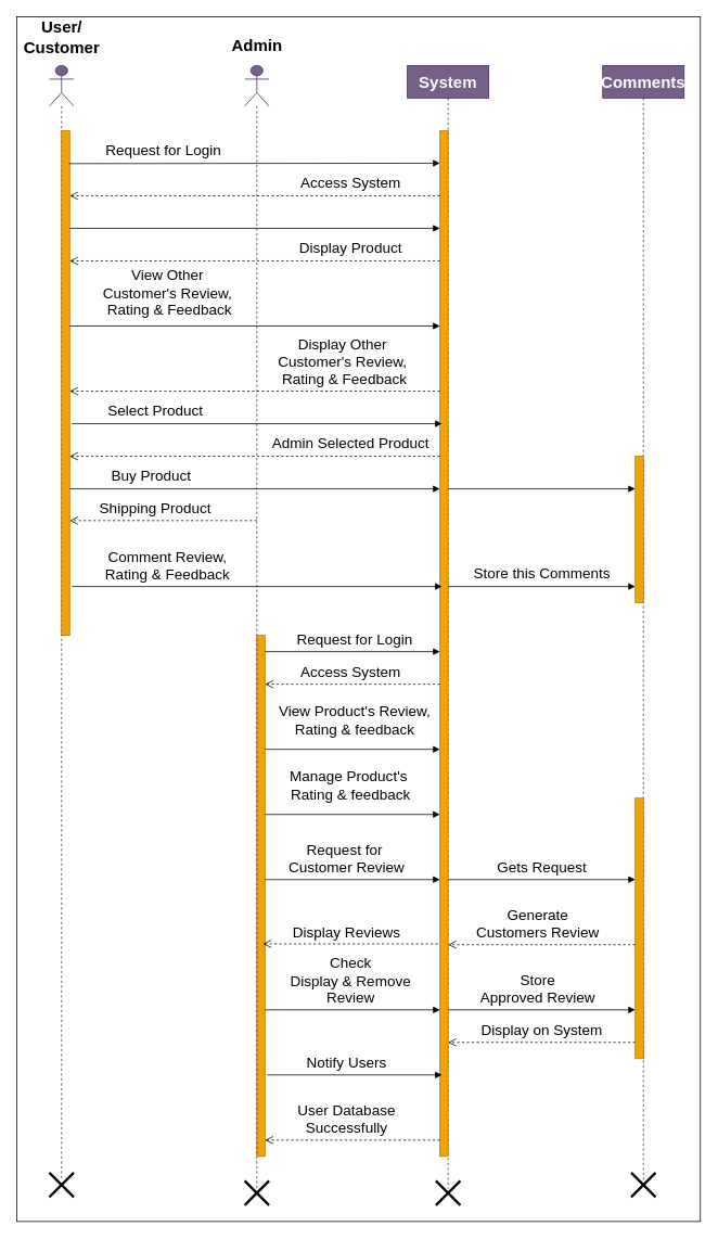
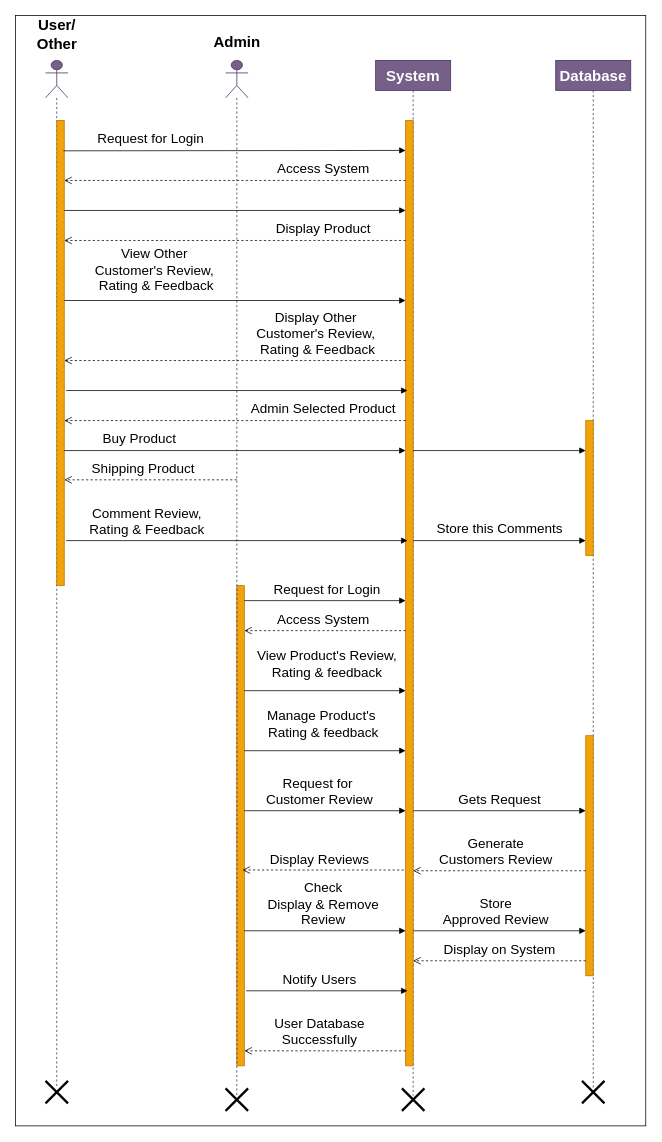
  <mxCell id="0" />
  <mxCell id="1" parent="0" />
  <mxCell id="2" value="" style="rounded=0;whiteSpace=wrap;html=1;" vertex="1" parent="1"><mxGeometry y="20" width="840" height="1480" as="geometry" x="20" /></mxCell>
  <mxCell id="3" value="" style="shape=umlLifeline;participant=umlActor;perimeter=lifelinePerimeter;whiteSpace=wrap;html=1;container=1;collapsible=0;recursiveResize=0;verticalAlign=top;spacingTop=36;outlineConnect=0;fontSize=15;size=50;fillColor=#76608a;fontColor=#ffffff;strokeColor=#432D57;" parent="1" vertex="1"><mxGeometry x="60" y="80" width="30" height="1370" as="geometry" /></mxCell>
  <mxCell id="4" value="" style="html=1;points=[];perimeter=orthogonalPerimeter;fillColor=#f0a30a;fontColor=#000000;strokeColor=#BD7000;" parent="1" vertex="1"><mxGeometry x="75" y="160" width="10" height="620" as="geometry" /></mxCell>
  <mxCell id="5" value="&lt;font size=&quot;1&quot;&gt;&lt;b style=&quot;font-size: 20px&quot;&gt;System&lt;/b&gt;&lt;/font&gt;" style="shape=umlLifeline;perimeter=lifelinePerimeter;whiteSpace=wrap;html=1;container=1;collapsible=0;recursiveResize=0;outlineConnect=0;fillColor=#76608a;fontColor=#ffffff;strokeColor=#432D57;" parent="1" vertex="1"><mxGeometry x="500" y="80" width="100" height="1380" as="geometry" /></mxCell>
- <mxCell id="6" value="&lt;font style=&quot;font-size: 20px&quot;&gt;&lt;b&gt;Comments&lt;/b&gt;&lt;/font&gt;" style="shape=umlLifeline;perimeter=lifelinePerimeter;whiteSpace=wrap;html=1;container=1;collapsible=0;recursiveResize=0;outlineConnect=0;fillColor=#76608a;fontColor=#ffffff;strokeColor=#432D57;" parent="1" vertex="1"><mxGeometry x="740" y="80" width="100" height="1370" as="geometry" /></mxCell>
+ <mxCell id="6" value="&lt;font style=&quot;font-size: 20px&quot;&gt;&lt;b&gt;Database&lt;/b&gt;&lt;/font&gt;" style="shape=umlLifeline;perimeter=lifelinePerimeter;whiteSpace=wrap;html=1;container=1;collapsible=0;recursiveResize=0;outlineConnect=0;fillColor=#76608a;fontColor=#ffffff;strokeColor=#432D57;" parent="1" vertex="1"><mxGeometry x="740" y="80" width="100" height="1370" as="geometry" /></mxCell>
  <mxCell id="7" value="" style="html=1;points=[];perimeter=orthogonalPerimeter;fontSize=18;fontColor=#000000;fillColor=#f0a30a;strokeColor=#BD7000;" parent="6" vertex="1"><mxGeometry x="40" y="900" width="10" height="320" as="geometry" /></mxCell>
- <mxCell id="8" value="&lt;b style=&quot;font-size: 20px&quot;&gt;User/&lt;br&gt;Customer&lt;/b&gt;" style="text;html=1;align=center;verticalAlign=middle;resizable=0;points=[];autosize=1;fontSize=18;" parent="1" vertex="1"><mxGeometry y="20" width="110" height="50" as="geometry" x="20" /></mxCell>
+ <mxCell id="8" value="&lt;b style=&quot;font-size: 20px&quot;&gt;User/&lt;br&gt;Other&lt;/b&gt;" style="text;html=1;align=center;verticalAlign=middle;resizable=0;points=[];autosize=1;fontSize=18;" parent="1" vertex="1"><mxGeometry y="20" width="110" height="50" as="geometry" x="20" /></mxCell>
  <mxCell id="9" value="&lt;b&gt;&lt;font style=&quot;font-size: 20px&quot;&gt;Admin&lt;/font&gt;&lt;/b&gt;" style="text;html=1;align=center;verticalAlign=middle;resizable=0;points=[];autosize=1;fontSize=18;" parent="1" vertex="1"><mxGeometry x="275" y="40" width="80" height="30" as="geometry" /></mxCell>
  <mxCell id="10" value="" style="html=1;points=[];perimeter=orthogonalPerimeter;fillColor=#f0a30a;fontColor=#000000;strokeColor=#BD7000;" parent="1" vertex="1"><mxGeometry x="540" y="160" width="10" height="1260" as="geometry" /></mxCell>
  <mxCell id="11" value="return" style="verticalAlign=bottom;endArrow=open;dashed=1;endSize=8;labelBackgroundColor=none;fontSize=18;noLabel=1;fontColor=none;" parent="1" edge="1"><mxGeometry relative="1" as="geometry"><mxPoint x="540" y="240" as="sourcePoint" /><mxPoint x="85" y="240" as="targetPoint" /></mxGeometry></mxCell>
  <mxCell id="12" value="&lt;font style=&quot;font-size: 18px&quot;&gt;Request for Login&lt;/font&gt;" style="text;html=1;align=center;verticalAlign=middle;resizable=0;points=[];autosize=1;fontSize=18;fontColor=none;" parent="1" vertex="1"><mxGeometry x="120" y="170" width="160" height="30" as="geometry" /></mxCell>
  <mxCell id="13" value="&lt;font style=&quot;font-size: 18px&quot;&gt;Access System&lt;/font&gt;" style="text;html=1;align=center;verticalAlign=middle;resizable=0;points=[];autosize=1;fontSize=18;fontColor=none;" parent="1" vertex="1"><mxGeometry x="360" y="210" width="140" height="30" as="geometry" /></mxCell>
  <mxCell id="14" value="dispatch" style="verticalAlign=top;endArrow=block;fontSize=18;textDirection=rtl;horizontal=1;labelPosition=right;verticalLabelPosition=bottom;align=left;noLabel=1;fontColor=none;labelBackgroundColor=none;" parent="1" edge="1"><mxGeometry width="80" relative="1" as="geometry"><mxPoint x="84" y="200.5" as="sourcePoint" /><mxPoint x="540" y="200" as="targetPoint" /></mxGeometry></mxCell>
  <mxCell id="15" value="&lt;font style=&quot;font-size: 18px&quot;&gt;Display Product&lt;/font&gt;" style="text;html=1;align=center;verticalAlign=middle;resizable=0;points=[];autosize=1;fontSize=18;fontColor=none;" parent="1" vertex="1"><mxGeometry x="360" y="290" width="140" height="30" as="geometry" /></mxCell>
  <mxCell id="16" value="&lt;font style=&quot;font-size: 18px&quot;&gt;View Other &lt;br&gt;Customer's&amp;nbsp;Review,&lt;br&gt;&amp;nbsp;Rating &amp;amp; Feedback&lt;br&gt;&lt;/font&gt;" style="text;html=1;align=center;verticalAlign=middle;resizable=0;points=[];autosize=1;fontSize=18;fontColor=none;" parent="1" vertex="1"><mxGeometry x="120" y="325" width="170" height="70" as="geometry" /></mxCell>
  <mxCell id="17" value="dispatch" style="verticalAlign=top;endArrow=block;fontSize=18;textDirection=rtl;horizontal=1;labelPosition=right;verticalLabelPosition=bottom;align=left;noLabel=1;fontColor=none;labelBackgroundColor=none;" parent="1" edge="1"><mxGeometry width="80" relative="1" as="geometry"><mxPoint x="87.5" y="520" as="sourcePoint" /><mxPoint x="542.5" y="520" as="targetPoint" /></mxGeometry></mxCell>
- <mxCell id="18" value="&lt;font style=&quot;font-size: 18px&quot;&gt;Select Product&lt;/font&gt;" style="text;html=1;align=center;verticalAlign=middle;resizable=0;points=[];autosize=1;fontSize=18;fontColor=none;" parent="1" vertex="1"><mxGeometry x="125" y="490" width="130" height="30" as="geometry" /></mxCell>
  <mxCell id="19" value="return" style="verticalAlign=bottom;endArrow=open;dashed=1;endSize=8;labelBackgroundColor=none;fontSize=18;noLabel=1;fontColor=none;" parent="1" edge="1"><mxGeometry relative="1" as="geometry"><mxPoint x="540" y="560" as="sourcePoint" /><mxPoint x="85" y="560" as="targetPoint" /></mxGeometry></mxCell>
  <mxCell id="20" value="&lt;font style=&quot;font-size: 18px&quot;&gt;Admin Selected Product&lt;/font&gt;" style="text;html=1;align=center;verticalAlign=middle;resizable=0;points=[];autosize=1;fontSize=18;fontColor=none;" parent="1" vertex="1"><mxGeometry x="320" y="530" width="220" height="30" as="geometry" /></mxCell>
  <mxCell id="21" value="dispatch" style="verticalAlign=top;endArrow=block;fontSize=18;textDirection=rtl;horizontal=1;labelPosition=right;verticalLabelPosition=bottom;align=left;noLabel=1;fontColor=none;labelBackgroundColor=none;" parent="1" edge="1"><mxGeometry width="80" relative="1" as="geometry"><mxPoint x="85" y="600" as="sourcePoint" /><mxPoint x="540" y="600" as="targetPoint" /></mxGeometry></mxCell>
  <mxCell id="22" value="&lt;font style=&quot;font-size: 18px&quot;&gt;Buy Product&lt;/font&gt;" style="text;html=1;align=center;verticalAlign=middle;resizable=0;points=[];autosize=1;fontSize=18;fontColor=none;" parent="1" vertex="1"><mxGeometry x="130" y="570" width="110" height="30" as="geometry" /></mxCell>
  <mxCell id="23" value="" style="html=1;points=[];perimeter=orthogonalPerimeter;fontSize=18;fontColor=#000000;fillColor=#f0a30a;strokeColor=#BD7000;" parent="1" vertex="1"><mxGeometry x="780" y="560" width="10" height="180" as="geometry" /></mxCell>
  <mxCell id="24" value="dispatch" style="verticalAlign=top;endArrow=block;fontSize=18;textDirection=rtl;horizontal=1;labelPosition=right;verticalLabelPosition=bottom;align=left;noLabel=1;fontColor=none;labelBackgroundColor=none;" parent="1" edge="1"><mxGeometry width="80" relative="1" as="geometry"><mxPoint x="550" y="600" as="sourcePoint" /><mxPoint x="780" y="600" as="targetPoint" /></mxGeometry></mxCell>
- <mxCell id="25" value="&lt;font style=&quot;font-size: 18px&quot;&gt;Comment Review,&lt;br&gt;Rating &amp;amp; Feedback&lt;br&gt;&lt;/font&gt;" style="text;html=1;align=center;verticalAlign=middle;resizable=0;points=[];autosize=1;fontSize=18;fontColor=none;" parent="1" vertex="1"><mxGeometry x="120" y="670" width="170" height="50" as="geometry" /></mxCell>
+ <mxCell id="25" value="&lt;font style=&quot;font-size: 18px&quot;&gt;Comment Review,&lt;br&gt;Rating &amp;amp; Feedback&lt;br&gt;&lt;/font&gt;" style="text;html=1;align=center;verticalAlign=middle;resizable=0;points=[];autosize=1;fontSize=18;fontColor=none;" parent="1" vertex="1"><mxGeometry x="110" y="670" width="170" height="50" as="geometry" /></mxCell>
  <mxCell id="26" value="dispatch" style="verticalAlign=top;endArrow=block;fontSize=18;textDirection=rtl;horizontal=1;labelPosition=right;verticalLabelPosition=bottom;align=left;noLabel=1;fontColor=none;labelBackgroundColor=none;" parent="1" edge="1"><mxGeometry width="80" relative="1" as="geometry"><mxPoint x="550" y="720" as="sourcePoint" /><mxPoint x="780" y="720" as="targetPoint" /></mxGeometry></mxCell>
  <mxCell id="27" value="&lt;font style=&quot;font-size: 18px&quot;&gt;Store this Comments&lt;/font&gt;" style="text;html=1;align=center;verticalAlign=middle;resizable=0;points=[];autosize=1;fontSize=18;fontColor=none;" parent="1" vertex="1"><mxGeometry x="575" y="690" width="180" height="30" as="geometry" /></mxCell>
  <mxCell id="28" value="" style="html=1;points=[];perimeter=orthogonalPerimeter;fillColor=#f0a30a;fontColor=#000000;strokeColor=#BD7000;" parent="1" vertex="1"><mxGeometry x="315" y="780" width="10" height="640" as="geometry" /></mxCell>
  <mxCell id="29" value="" style="shape=umlLifeline;participant=umlActor;perimeter=lifelinePerimeter;whiteSpace=wrap;html=1;container=1;collapsible=0;recursiveResize=0;verticalAlign=top;spacingTop=36;outlineConnect=0;fontSize=15;size=50;fillColor=#76608a;fontColor=#ffffff;strokeColor=#432D57;" parent="1" vertex="1"><mxGeometry x="300" y="80" width="30" height="1380" as="geometry" /></mxCell>
  <mxCell id="30" value="dispatch" style="verticalAlign=top;endArrow=block;fontSize=18;textDirection=rtl;horizontal=1;labelPosition=right;verticalLabelPosition=bottom;align=left;noLabel=1;fontColor=none;labelBackgroundColor=none;" parent="1" edge="1"><mxGeometry width="80" relative="1" as="geometry"><mxPoint x="325" y="800" as="sourcePoint" /><mxPoint x="540" y="800" as="targetPoint" /></mxGeometry></mxCell>
  <mxCell id="31" value="&lt;font style=&quot;font-size: 18px&quot;&gt;Request for Login&lt;/font&gt;" style="text;html=1;align=center;verticalAlign=middle;resizable=0;points=[];autosize=1;fontSize=18;fontColor=none;" parent="1" vertex="1"><mxGeometry x="355" y="770" width="160" height="30" as="geometry" /></mxCell>
  <mxCell id="32" value="return" style="verticalAlign=bottom;endArrow=open;dashed=1;endSize=8;labelBackgroundColor=none;fontSize=18;noLabel=1;fontColor=none;" parent="1" edge="1"><mxGeometry relative="1" as="geometry"><mxPoint x="540" y="840" as="sourcePoint" /><mxPoint x="325" y="840" as="targetPoint" /></mxGeometry></mxCell>
  <mxCell id="33" value="&lt;font style=&quot;font-size: 18px&quot;&gt;Access System&lt;/font&gt;" style="text;html=1;align=center;verticalAlign=middle;resizable=0;points=[];autosize=1;fontSize=18;fontColor=none;" parent="1" vertex="1"><mxGeometry x="360" y="810" width="140" height="30" as="geometry" /></mxCell>
  <mxCell id="34" value="dispatch" style="verticalAlign=top;endArrow=block;fontSize=18;textDirection=rtl;horizontal=1;labelPosition=right;verticalLabelPosition=bottom;align=left;noLabel=1;fontColor=none;labelBackgroundColor=none;" parent="1" edge="1"><mxGeometry width="80" relative="1" as="geometry"><mxPoint x="325" y="920" as="sourcePoint" /><mxPoint x="540" y="920" as="targetPoint" /></mxGeometry></mxCell>
  <mxCell id="35" value="&lt;font style=&quot;font-size: 18px&quot;&gt;View Product's Review,&lt;br&gt;Rating &amp;amp; feedback&lt;br&gt;&lt;/font&gt;" style="text;html=1;align=center;verticalAlign=middle;resizable=0;points=[];autosize=1;fontSize=18;fontColor=none;" parent="1" vertex="1"><mxGeometry x="335" y="860" width="200" height="50" as="geometry" /></mxCell>
  <mxCell id="36" value="dispatch" style="verticalAlign=top;endArrow=block;fontSize=18;textDirection=rtl;horizontal=1;labelPosition=right;verticalLabelPosition=bottom;align=left;noLabel=1;fontColor=none;labelBackgroundColor=none;" parent="1" edge="1"><mxGeometry width="80" relative="1" as="geometry"><mxPoint x="325" y="1000" as="sourcePoint" /><mxPoint x="540" y="1000" as="targetPoint" /></mxGeometry></mxCell>
  <mxCell id="37" value="&lt;font style=&quot;font-size: 18px&quot;&gt;Manage Product's&amp;nbsp;&lt;br&gt;Rating &amp;amp; feedback&lt;br&gt;&lt;/font&gt;" style="text;html=1;align=center;verticalAlign=middle;resizable=0;points=[];autosize=1;fontSize=18;fontColor=none;" parent="1" vertex="1"><mxGeometry x="345" y="940" width="170" height="50" as="geometry" /></mxCell>
  <mxCell id="38" value="dispatch" style="verticalAlign=top;endArrow=block;fontSize=18;textDirection=rtl;horizontal=1;labelPosition=right;verticalLabelPosition=bottom;align=left;noLabel=1;fontColor=none;labelBackgroundColor=none;" parent="1" edge="1"><mxGeometry width="80" relative="1" as="geometry"><mxPoint x="325" y="1080" as="sourcePoint" /><mxPoint x="540" y="1080" as="targetPoint" /></mxGeometry></mxCell>
  <mxCell id="39" value="&lt;font style=&quot;font-size: 18px&quot;&gt;Request for&amp;nbsp;&lt;br&gt;Customer Review&lt;br&gt;&lt;/font&gt;" style="text;html=1;align=center;verticalAlign=middle;resizable=0;points=[];autosize=1;fontSize=18;fontColor=none;" parent="1" vertex="1"><mxGeometry x="345" y="1030" width="160" height="50" as="geometry" /></mxCell>
  <mxCell id="40" value="&lt;font&gt;&lt;font style=&quot;font-size: 18px&quot;&gt;Gets Request&lt;/font&gt;&lt;br&gt;&lt;/font&gt;" style="text;html=1;align=center;verticalAlign=middle;resizable=0;points=[];autosize=1;fontSize=18;fontColor=none;" parent="1" vertex="1"><mxGeometry x="600" y="1050" width="130" height="30" as="geometry" /></mxCell>
  <mxCell id="41" value="return" style="verticalAlign=bottom;endArrow=open;dashed=1;endSize=8;labelBackgroundColor=none;fontSize=18;noLabel=1;fontColor=none;" parent="1" edge="1"><mxGeometry relative="1" as="geometry"><mxPoint x="780" y="1160" as="sourcePoint" /><mxPoint x="550" y="1160" as="targetPoint" /></mxGeometry></mxCell>
  <mxCell id="42" value="&lt;font style=&quot;font-size: 18px&quot;&gt;Generate &lt;br&gt;Customers Review&lt;br&gt;&lt;/font&gt;" style="text;html=1;align=center;verticalAlign=middle;resizable=0;points=[];autosize=1;fontSize=18;fontColor=none;" parent="1" vertex="1"><mxGeometry x="575" y="1110" width="170" height="50" as="geometry" /></mxCell>
  <mxCell id="43" value="return" style="verticalAlign=bottom;endArrow=open;dashed=1;endSize=8;labelBackgroundColor=none;fontSize=18;noLabel=1;fontColor=none;" parent="1" edge="1"><mxGeometry relative="1" as="geometry"><mxPoint x="537.5" y="1159" as="sourcePoint" /><mxPoint x="322.5" y="1159" as="targetPoint" /></mxGeometry></mxCell>
  <mxCell id="44" value="&lt;font&gt;&lt;font style=&quot;font-size: 18px&quot;&gt;Display Reviews&lt;/font&gt;&lt;br&gt;&lt;/font&gt;" style="text;html=1;align=center;verticalAlign=middle;resizable=0;points=[];autosize=1;fontSize=18;fontColor=none;" parent="1" vertex="1"><mxGeometry x="350" y="1130" width="150" height="30" as="geometry" /></mxCell>
  <mxCell id="45" value="dispatch" style="verticalAlign=top;endArrow=block;fontSize=18;textDirection=rtl;horizontal=1;labelPosition=right;verticalLabelPosition=bottom;align=left;noLabel=1;fontColor=none;labelBackgroundColor=none;" parent="1" edge="1"><mxGeometry width="80" relative="1" as="geometry"><mxPoint x="325" y="1240" as="sourcePoint" /><mxPoint x="540" y="1240" as="targetPoint" /></mxGeometry></mxCell>
  <mxCell id="46" value="&lt;font style=&quot;font-size: 18px&quot;&gt;Check&lt;br&gt;Display &amp;amp; Remove&lt;br&gt;Review&lt;br&gt;&lt;/font&gt;" style="text;html=1;align=center;verticalAlign=middle;resizable=0;points=[];autosize=1;fontSize=18;fontColor=none;" parent="1" vertex="1"><mxGeometry x="345" y="1170" width="170" height="70" as="geometry" /></mxCell>
  <mxCell id="47" value="dispatch" style="verticalAlign=top;endArrow=block;fontSize=18;textDirection=rtl;horizontal=1;labelPosition=right;verticalLabelPosition=bottom;align=left;noLabel=1;fontColor=none;labelBackgroundColor=none;" parent="1" edge="1"><mxGeometry width="80" relative="1" as="geometry"><mxPoint x="550" y="1080" as="sourcePoint" /><mxPoint x="780" y="1080" as="targetPoint" /></mxGeometry></mxCell>
  <mxCell id="48" value="&lt;font style=&quot;font-size: 18px&quot;&gt;Store&lt;br&gt;Approved Review&lt;br&gt;&lt;/font&gt;" style="text;html=1;align=center;verticalAlign=middle;resizable=0;points=[];autosize=1;fontSize=18;fontColor=none;" parent="1" vertex="1"><mxGeometry x="580" y="1190" width="160" height="50" as="geometry" /></mxCell>
  <mxCell id="49" value="&lt;font&gt;&lt;font style=&quot;font-size: 18px&quot;&gt;Display on System&lt;/font&gt;&lt;br&gt;&lt;/font&gt;" style="text;html=1;align=center;verticalAlign=middle;resizable=0;points=[];autosize=1;fontSize=18;fontColor=none;" parent="1" vertex="1"><mxGeometry x="585" y="1250" width="160" height="30" as="geometry" /></mxCell>
  <mxCell id="50" value="" style="shape=umlDestroy;whiteSpace=wrap;html=1;strokeWidth=3;fontSize=18;fontColor=none;" parent="1" vertex="1"><mxGeometry x="300" y="1450" width="30" height="30" as="geometry" /></mxCell>
  <mxCell id="51" value="" style="shape=umlDestroy;whiteSpace=wrap;html=1;strokeWidth=3;fontSize=18;fontColor=none;" parent="1" vertex="1"><mxGeometry x="535" y="1450" width="30" height="30" as="geometry" /></mxCell>
  <mxCell id="52" value="" style="shape=umlDestroy;whiteSpace=wrap;html=1;strokeWidth=3;fontSize=18;fontColor=none;" parent="1" vertex="1"><mxGeometry x="775" y="1440" width="30" height="30" as="geometry" /></mxCell>
  <mxCell id="53" value="" style="shape=umlDestroy;whiteSpace=wrap;html=1;strokeWidth=3;fontSize=18;fontColor=none;" parent="1" vertex="1"><mxGeometry x="60" y="1440" width="30" height="30" as="geometry" /></mxCell>
  <mxCell id="54" value="dispatch" style="verticalAlign=top;endArrow=block;fontSize=18;textDirection=rtl;horizontal=1;labelPosition=right;verticalLabelPosition=bottom;align=left;noLabel=1;fontColor=none;labelBackgroundColor=none;" parent="1" edge="1"><mxGeometry width="80" relative="1" as="geometry"><mxPoint x="327.5" y="1320" as="sourcePoint" /><mxPoint x="542.5" y="1320" as="targetPoint" /></mxGeometry></mxCell>
  <mxCell id="55" value="&lt;font&gt;&lt;font style=&quot;font-size: 18px&quot;&gt;Notify Users&lt;/font&gt;&lt;br&gt;&lt;/font&gt;" style="text;html=1;align=center;verticalAlign=middle;resizable=0;points=[];autosize=1;fontSize=18;fontColor=none;" parent="1" vertex="1"><mxGeometry x="370" y="1290" width="110" height="30" as="geometry" /></mxCell>
  <mxCell id="56" value="return" style="verticalAlign=bottom;endArrow=open;dashed=1;endSize=8;labelBackgroundColor=none;fontSize=18;noLabel=1;fontColor=none;" parent="1" edge="1"><mxGeometry relative="1" as="geometry"><mxPoint x="540" y="1400" as="sourcePoint" /><mxPoint x="325" y="1400" as="targetPoint" /></mxGeometry></mxCell>
  <mxCell id="57" value="&lt;font&gt;&lt;font style=&quot;font-size: 18px&quot;&gt;User Database &lt;br&gt;Successfully&lt;/font&gt;&lt;br&gt;&lt;/font&gt;" style="text;html=1;align=center;verticalAlign=middle;resizable=0;points=[];autosize=1;fontSize=18;fontColor=none;" parent="1" vertex="1"><mxGeometry x="365" y="1350" width="120" height="50" as="geometry" /></mxCell>
  <mxCell id="58" value="return" style="verticalAlign=bottom;endArrow=open;dashed=1;endSize=8;labelBackgroundColor=none;fontSize=18;noLabel=1;fontColor=none;" parent="1" edge="1"><mxGeometry relative="1" as="geometry"><mxPoint x="315" y="639" as="sourcePoint" /><mxPoint x="85" y="639" as="targetPoint" /></mxGeometry></mxCell>
  <mxCell id="59" value="&lt;font style=&quot;font-size: 18px&quot;&gt;Shipping Product&lt;/font&gt;" style="text;html=1;align=center;verticalAlign=middle;resizable=0;points=[];autosize=1;fontSize=18;fontColor=none;" parent="1" vertex="1"><mxGeometry x="115" y="610" width="150" height="30" as="geometry" /></mxCell>
  <mxCell id="60" value="&lt;font style=&quot;font-size: 18px&quot;&gt;Display Other &lt;br&gt;Customer's&amp;nbsp;Review,&lt;br&gt;&amp;nbsp;Rating &amp;amp; Feedback&lt;br&gt;&lt;/font&gt;" style="text;html=1;align=center;verticalAlign=middle;resizable=0;points=[];autosize=1;fontSize=18;fontColor=none;" parent="1" vertex="1"><mxGeometry x="335" y="410" width="170" height="70" as="geometry" /></mxCell>
  <mxCell id="61" value="return" style="verticalAlign=bottom;endArrow=open;dashed=1;endSize=8;labelBackgroundColor=none;fontSize=18;noLabel=1;fontColor=none;" parent="1" edge="1"><mxGeometry relative="1" as="geometry"><mxPoint x="540" y="480" as="sourcePoint" /><mxPoint x="85" y="480" as="targetPoint" /></mxGeometry></mxCell>
  <mxCell id="62" value="dispatch" style="verticalAlign=top;endArrow=block;fontSize=18;textDirection=rtl;horizontal=1;labelPosition=right;verticalLabelPosition=bottom;align=left;noLabel=1;fontColor=none;labelBackgroundColor=none;" parent="1" edge="1"><mxGeometry width="80" relative="1" as="geometry"><mxPoint x="550" y="1240" as="sourcePoint" /><mxPoint x="780" y="1240" as="targetPoint" /></mxGeometry></mxCell>
  <mxCell id="63" value="return" style="verticalAlign=bottom;endArrow=open;dashed=1;endSize=8;labelBackgroundColor=none;fontSize=18;noLabel=1;fontColor=none;" parent="1" edge="1"><mxGeometry relative="1" as="geometry"><mxPoint x="540" y="320" as="sourcePoint" /><mxPoint x="85" y="320" as="targetPoint" /></mxGeometry></mxCell>
  <mxCell id="64" value="dispatch" style="verticalAlign=top;endArrow=block;fontSize=18;textDirection=rtl;horizontal=1;labelPosition=right;verticalLabelPosition=bottom;align=left;noLabel=1;fontColor=none;labelBackgroundColor=none;" parent="1" edge="1"><mxGeometry width="80" relative="1" as="geometry"><mxPoint x="87.5" y="720" as="sourcePoint" /><mxPoint x="542.5" y="720" as="targetPoint" /></mxGeometry></mxCell>
  <mxCell id="65" value="dispatch" style="verticalAlign=top;endArrow=block;fontSize=18;textDirection=rtl;horizontal=1;labelPosition=right;verticalLabelPosition=bottom;align=left;noLabel=1;fontColor=none;labelBackgroundColor=none;" parent="1" edge="1"><mxGeometry width="80" relative="1" as="geometry"><mxPoint x="85" y="280" as="sourcePoint" /><mxPoint x="540" y="280" as="targetPoint" /></mxGeometry></mxCell>
  <mxCell id="66" value="dispatch" style="verticalAlign=top;endArrow=block;fontSize=18;textDirection=rtl;horizontal=1;labelPosition=right;verticalLabelPosition=bottom;align=left;noLabel=1;fontColor=none;labelBackgroundColor=none;" parent="1" edge="1"><mxGeometry width="80" relative="1" as="geometry"><mxPoint x="85" y="400" as="sourcePoint" /><mxPoint x="540" y="400" as="targetPoint" /></mxGeometry></mxCell>
  <mxCell id="67" value="return" style="verticalAlign=bottom;endArrow=open;dashed=1;endSize=8;labelBackgroundColor=none;fontSize=18;noLabel=1;fontColor=none;" parent="1" edge="1"><mxGeometry relative="1" as="geometry"><mxPoint x="780" y="1280" as="sourcePoint" /><mxPoint x="550" y="1280" as="targetPoint" /></mxGeometry></mxCell>
